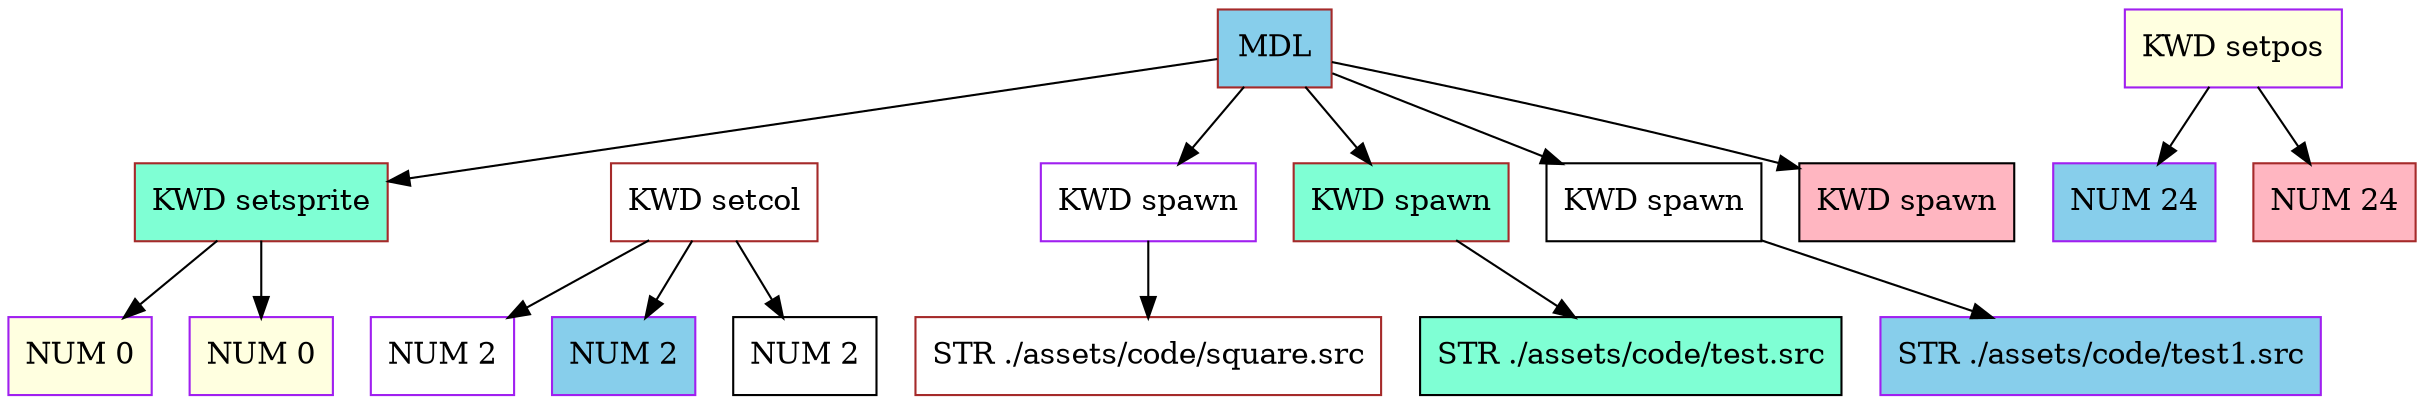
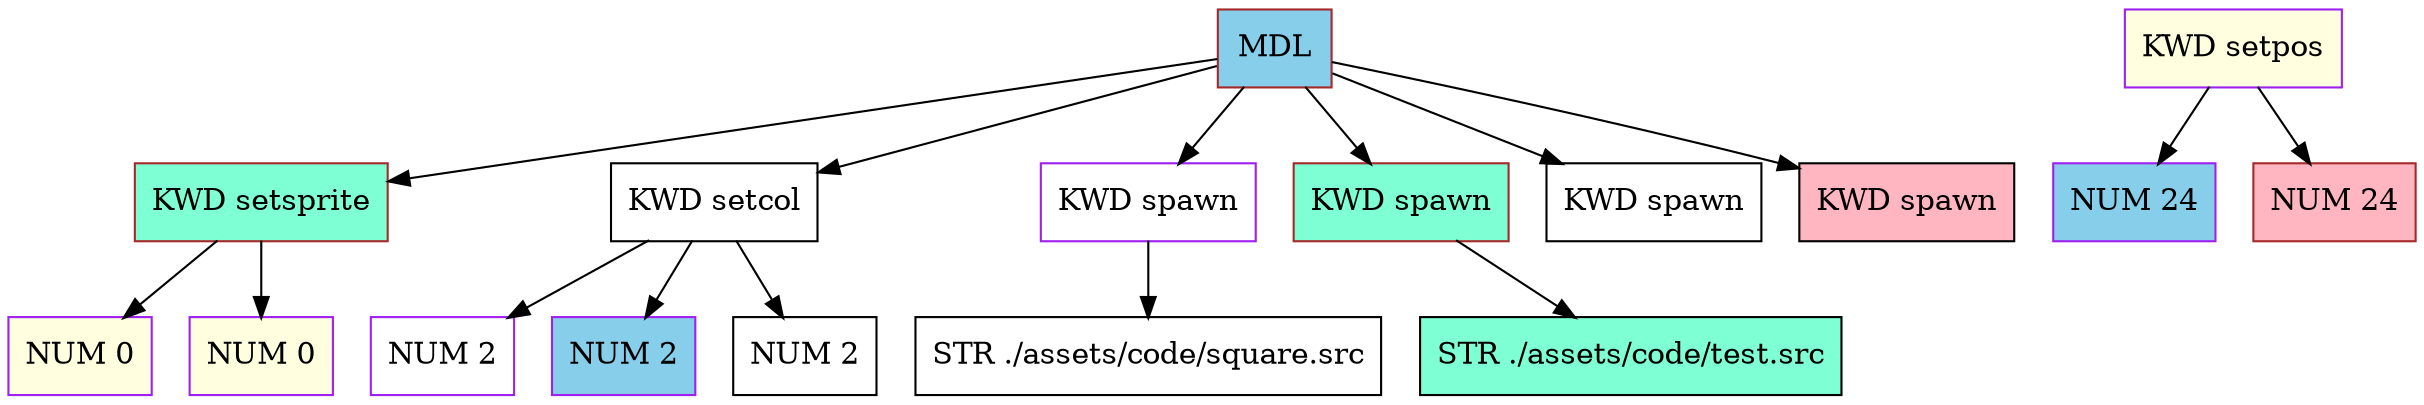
  digraph {
    node [color=purple fillcolor=white shape=record style=filled]
    n1 [color=brown fillcolor=skyblue label="MDL " uuid="7d1c5dc7-7880-4669-9198-84550182ed1e"]
    n2 [color=brown fillcolor=aquamarine label="KWD setsprite" uuid="6e774342-2b3a-4af5-9bf2-1dd833a89a3c"]
-   n3 [color=brown label="KWD setcol" uuid="2d18be34-905e-403f-bb3e-218305b6b480"]
+   n3 [color=black label="KWD setcol" uuid="2d18be34-905e-403f-bb3e-218305b6b480"]
    n4 [label="KWD spawn" uuid="c354646a-26d3-4579-9be4-61d390630fbc"]
    n5 [color=brown fillcolor=aquamarine label="KWD spawn" uuid="ee6cfdb8-0a41-48df-b786-59c5957a90ec"]
    n6 [color=black label="KWD spawn" uuid="4525c733-65b7-4e25-a326-d5372c46009d"]
    n7 [color=black fillcolor=lightpink label="KWD spawn" uuid="274f3950-692b-4076-95a9-d0a3cf2becca"]
    n8 [fillcolor=lightyellow label="NUM 0" uuid="33f94677-932a-4876-a238-6d733fff84bf"]
    n9 [fillcolor=lightyellow label="NUM 0" uuid="23c8e9b3-18ca-488c-91c5-6511b81d6489"]
    n10 [fillcolor=lightyellow label="KWD setpos" uuid="062495fa-3849-41ab-9b37-f4fd9caa35af"]
    n11 [fillcolor=skyblue label="NUM 24" uuid="5b4fe711-1a08-47d7-a4a0-119d7f1467f4"]
    n12 [color=brown fillcolor=lightpink label="NUM 24" uuid="5789e12b-b904-4359-b5b2-f2e516fad1e1"]
    n13 [label="NUM 2" uuid="e4d95558-da3c-4797-b449-2adf2709c133"]
    n14 [fillcolor=skyblue label="NUM 2" uuid="a4f41843-5f79-4fa3-8304-836edbfddb74"]
    n15 [color=black label="NUM 2" uuid="586a76bc-4678-4818-be3b-4a12e9835c56"]
-   n16 [color=brown label="STR ./assets/code/square.src" uuid="baa41458-0d19-4780-ba3e-544e3be56e22"]
+   n16 [color=black label="STR ./assets/code/square.src" uuid="baa41458-0d19-4780-ba3e-544e3be56e22"]
    n17 [color=black fillcolor=aquamarine label="STR ./assets/code/test.src" uuid="5fab2140-989c-45da-8cad-a83ff902bd77"]
-   n18 [fillcolor=skyblue label="STR ./assets/code/test1.src" uuid="8d634df6-72cc-409c-9359-91e08b98b5de"]
    n1 -> n2
+   n1 -> n3
    n1 -> n4
    n1 -> n5
    n1 -> n6
    n1 -> n7
    n2 -> n8
    n2 -> n9
    n3 -> n13
    n3 -> n14
    n3 -> n15
    n4 -> n16
    n5 -> n17
-   n6 -> n18
    n10 -> n11
    n10 -> n12
  }
